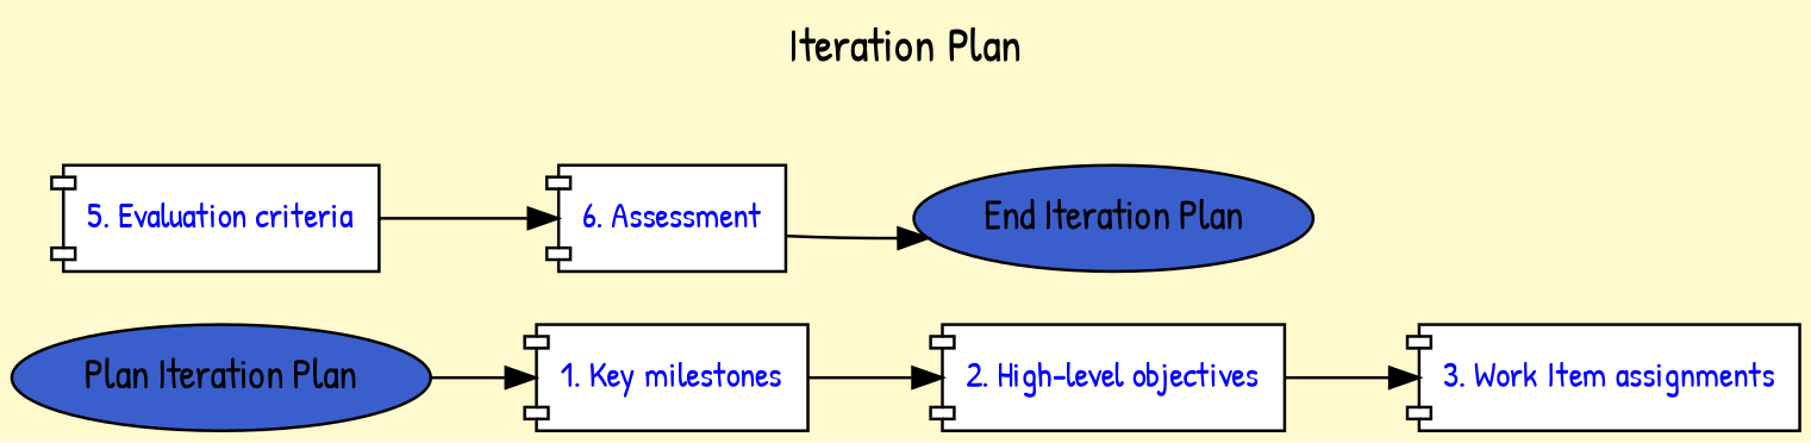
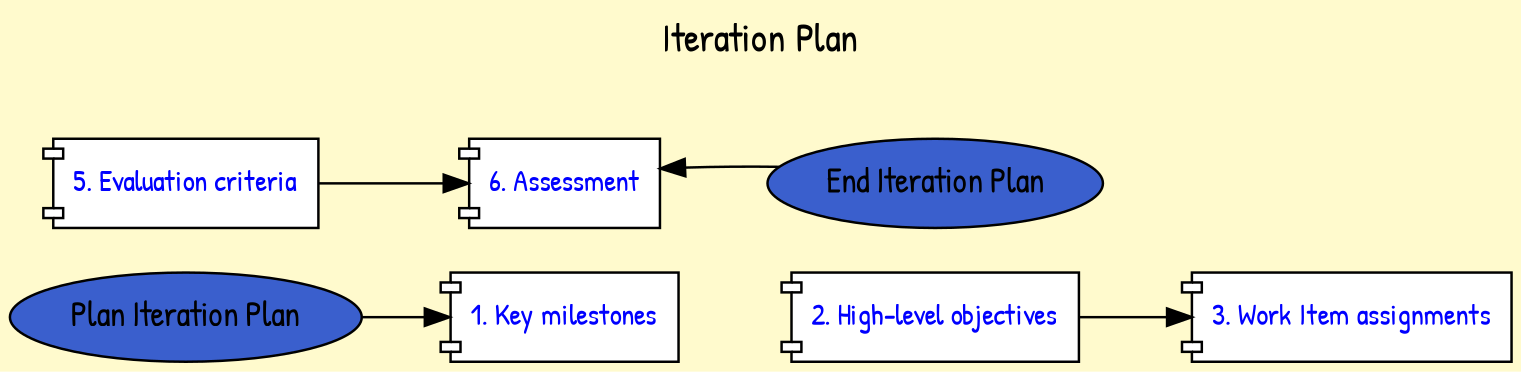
  digraph {
    bgcolor=lemonchiffon
    fontname="Patrick Hand"
    fontsize=16
    label="Iteration Plan"
    labelloc=t
    rankdir=LR
    node [fillcolor=white fontname="Patrick Hand" shape=component style=filled fontcolor=blue fontsize=12 margin="0.11,0.11"]
    edge [fontname="Patrick Hand" style=solid]
    n1 [fillcolor=royalblue3 label="Plan Iteration Plan" shape=ellipse fontcolor="" fontsize="" margin=""]
    n2 [label="1. Key milestones"]
    n3 [label="2. High-level objectives"]
    n4 [label="3. Work Item assignments"]
    n5 [label="5. Evaluation criteria"]
    n6 [label="6. Assessment"]
    n7 [fillcolor=royalblue3 label="End Iteration Plan" shape=ellipse fontcolor="" fontsize="" margin=""]
    n1 -> n2
-   n2 -> n3
    n3 -> n4
    n5 -> n6
-   n6 -> n7
+   n7 -> n6
  }
